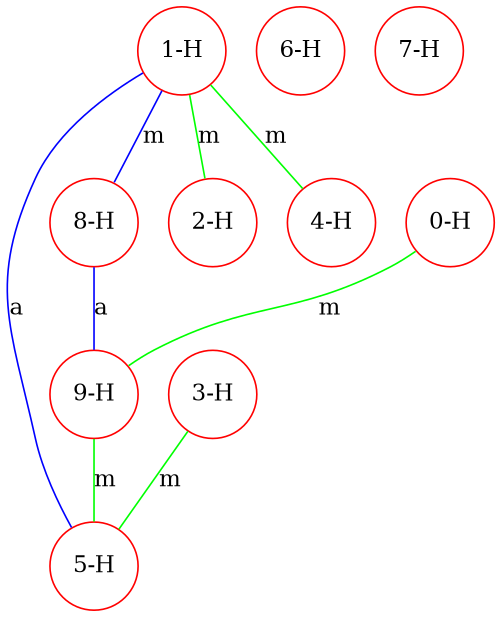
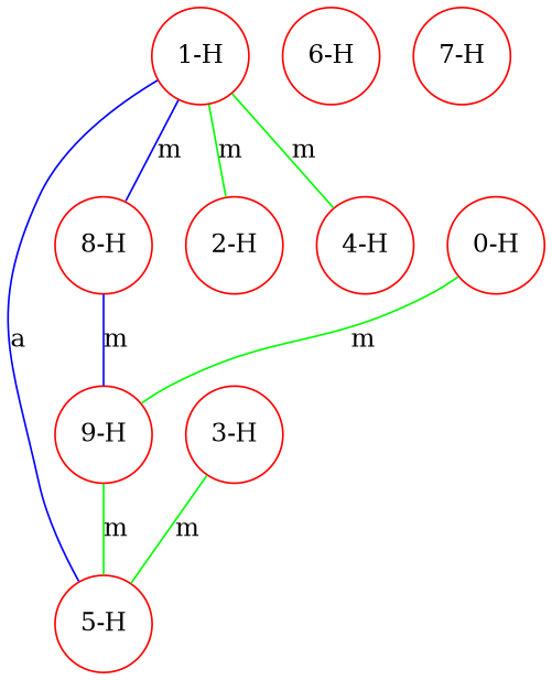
  graph {
    node [color=red shape=circle]
    edge [color=green]
    n1 [label="0-H"]
    n2 [label="9-H"]
    n3 [label="5-H"]
    n4 [label="1-H"]
    n5 [label="2-H"]
    n6 [label="4-H"]
    n7 [label="8-H"]
    n8 [label="3-H"]
    n9 [label="6-H"]
    n10 [label="7-H"]
    n1 -- n2 [label=m]
    n2 -- n3 [label=m]
    n4 -- n3 [color=blue label=a]
    n4 -- n5 [label=m]
    n4 -- n6 [label=m]
    n4 -- n7 [color=blue label=m]
-   n7 -- n2 [color=blue label=a]
+   n7 -- n2 [color=blue label=m]
    n8 -- n3 [label=m]
  }
